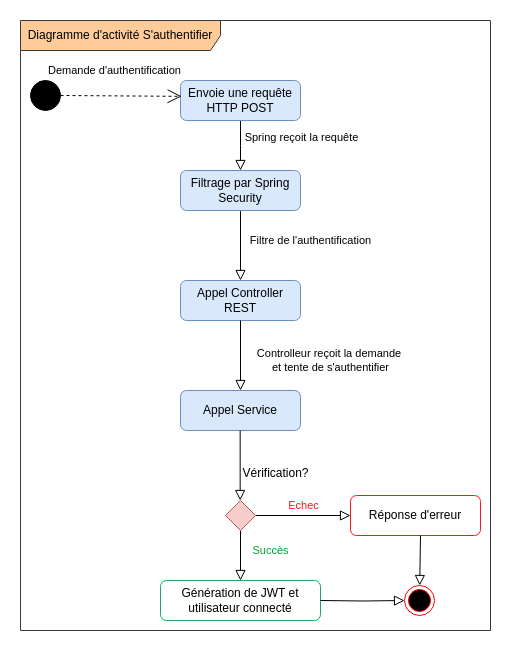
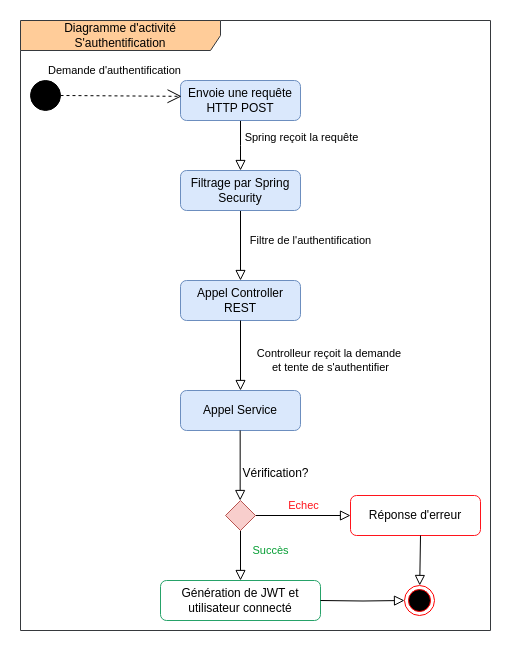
  <mxCell id="0" />
  <mxCell id="1" parent="0" />
  <mxCell id="2" value="" style="rounded=0;html=1;jettySize=auto;orthogonalLoop=1;fontSize=11;endArrow=block;endFill=0;endSize=8;strokeWidth=1;shadow=0;labelBackgroundColor=none;edgeStyle=orthogonalEdgeStyle;" parent="1" source="4" edge="1"><mxGeometry relative="1" as="geometry"><mxPoint x="240" y="170" as="targetPoint" /></mxGeometry></mxCell>
  <mxCell id="3" value="&lt;font style=&quot;font-size: 11px;&quot;&gt;Spring reçoit la requête&lt;/font&gt;" style="edgeLabel;html=1;align=center;verticalAlign=middle;resizable=0;points=[];" vertex="1" connectable="0" parent="2"><mxGeometry x="-0.366" y="-1" relative="1" as="geometry"><mxPoint x="61" as="offset" /></mxGeometry></mxCell>
  <mxCell id="4" value="Envoie une requête HTTP POST" style="rounded=1;whiteSpace=wrap;html=1;fontSize=12;glass=0;strokeWidth=1;shadow=0;fillColor=#dae8fc;strokeColor=#6c8ebf;" parent="1" vertex="1"><mxGeometry x="180" y="80" width="120" height="40" as="geometry" /></mxCell>
  <mxCell id="5" value="Filtre de l'authentification" style="rounded=0;html=1;jettySize=auto;orthogonalLoop=1;fontSize=11;endArrow=block;endFill=0;endSize=8;strokeWidth=1;shadow=0;labelBackgroundColor=none;exitX=0.5;exitY=1;exitDx=0;exitDy=0;" parent="1" source="6" edge="1"><mxGeometry x="-0.143" y="70" relative="1" as="geometry"><mxPoint as="offset" /><mxPoint x="240" y="250" as="sourcePoint" /><mxPoint x="240" y="280" as="targetPoint" /></mxGeometry></mxCell>
  <mxCell id="6" value="Filtrage par Spring Security" style="rounded=1;whiteSpace=wrap;html=1;fontSize=12;glass=0;strokeWidth=1;shadow=0;fillColor=#dae8fc;strokeColor=#6c8ebf;" parent="1" vertex="1"><mxGeometry x="180" y="170" width="120" height="40" as="geometry" /></mxCell>
  <mxCell id="7" value="&lt;font color=&quot;#069e34&quot;&gt;Succès&lt;/font&gt;" style="rounded=0;html=1;jettySize=auto;orthogonalLoop=1;fontSize=11;endArrow=block;endFill=0;endSize=8;strokeWidth=1;shadow=0;labelBackgroundColor=none;edgeStyle=orthogonalEdgeStyle;" parent="1" source="9" target="10" edge="1"><mxGeometry x="-0.2" y="30" relative="1" as="geometry"><mxPoint as="offset" /></mxGeometry></mxCell>
  <mxCell id="8" value="&lt;font color=&quot;#ff141c&quot;&gt;Echec&lt;/font&gt;" style="edgeStyle=orthogonalEdgeStyle;rounded=0;html=1;jettySize=auto;orthogonalLoop=1;fontSize=11;endArrow=block;endFill=0;endSize=8;strokeWidth=1;shadow=0;labelBackgroundColor=none;" parent="1" source="9" target="11" edge="1"><mxGeometry y="10" relative="1" as="geometry"><mxPoint as="offset" /></mxGeometry></mxCell>
  <mxCell id="9" value="" style="rhombus;whiteSpace=wrap;html=1;shadow=0;fontFamily=Helvetica;fontSize=12;align=center;strokeWidth=1;spacing=6;spacingTop=-4;fillColor=#f8cecc;strokeColor=#b85450;" parent="1" vertex="1"><mxGeometry x="225" y="500" width="30" height="30" as="geometry" /></mxCell>
  <mxCell id="10" value="Génération de JWT et utilisateur connecté" style="rounded=1;whiteSpace=wrap;html=1;fontSize=12;glass=0;strokeWidth=1;shadow=0;strokeColor=#26a269;" parent="1" vertex="1"><mxGeometry x="160" y="580" width="160" height="40" as="geometry" /></mxCell>
  <mxCell id="11" value="Réponse d'erreur" style="rounded=1;whiteSpace=wrap;html=1;fontSize=12;glass=0;strokeWidth=1;shadow=0;strokeColor=#ff141c;" parent="1" vertex="1"><mxGeometry x="350" y="495" width="130" height="40" as="geometry" /></mxCell>
  <mxCell id="12" value="" style="ellipse;fillColor=strokeColor;html=1;" vertex="1" parent="1"><mxGeometry x="30" y="80" width="30" height="30" as="geometry" /></mxCell>
  <mxCell id="13" value="&lt;font style=&quot;font-size: 11px;&quot;&gt;Demande d'authentification&lt;/font&gt;" style="endArrow=open;endSize=12;dashed=1;html=1;rounded=0;entryX=0.009;entryY=0.396;entryDx=0;entryDy=0;entryPerimeter=0;exitX=1;exitY=0.5;exitDx=0;exitDy=0;" edge="1" parent="1" source="12" target="4"><mxGeometry x="-0.104" y="25" width="160" relative="1" as="geometry"><mxPoint x="70" y="94.71" as="sourcePoint" /><mxPoint x="140" y="95" as="targetPoint" /><mxPoint as="offset" /></mxGeometry></mxCell>
  <mxCell id="14" value="Appel Controller REST" style="rounded=1;whiteSpace=wrap;html=1;fontSize=12;glass=0;strokeWidth=1;shadow=0;fillColor=#dae8fc;strokeColor=#6c8ebf;" vertex="1" parent="1"><mxGeometry x="180" y="280" width="120" height="40" as="geometry" /></mxCell>
  <mxCell id="15" value="&lt;div style=&quot;&quot;&gt;&lt;font style=&quot;font-size: 11px;&quot;&gt;Controlleur reçoit la demande&amp;nbsp;&lt;/font&gt;&lt;/div&gt;&lt;div style=&quot;&quot;&gt;&lt;font style=&quot;font-size: 11px;&quot;&gt;et tente de s'authentifier&lt;/font&gt;&lt;/div&gt;" style="rounded=0;html=1;jettySize=auto;orthogonalLoop=1;fontSize=11;endArrow=block;endFill=0;endSize=8;strokeWidth=1;shadow=0;labelBackgroundColor=none;edgeStyle=orthogonalEdgeStyle;exitX=0.5;exitY=1;exitDx=0;exitDy=0;" edge="1" parent="1"><mxGeometry x="0.143" y="90" relative="1" as="geometry"><mxPoint as="offset" /><mxPoint x="240" y="320" as="sourcePoint" /><mxPoint x="240" y="390" as="targetPoint" /></mxGeometry></mxCell>
  <mxCell id="16" value="Appel Service" style="rounded=1;whiteSpace=wrap;html=1;fontSize=12;glass=0;strokeWidth=1;shadow=0;fillColor=#dae8fc;strokeColor=#6c8ebf;" vertex="1" parent="1"><mxGeometry x="180" y="390" width="120" height="40" as="geometry" /></mxCell>
  <mxCell id="17" value="" style="rounded=0;html=1;jettySize=auto;orthogonalLoop=1;fontSize=11;endArrow=block;endFill=0;endSize=8;strokeWidth=1;shadow=0;labelBackgroundColor=none;edgeStyle=orthogonalEdgeStyle;exitX=0.5;exitY=1;exitDx=0;exitDy=0;" edge="1" parent="1"><mxGeometry y="20" relative="1" as="geometry"><mxPoint as="offset" /><mxPoint x="239.66" y="430" as="sourcePoint" /><mxPoint x="239.66" y="500" as="targetPoint" /></mxGeometry></mxCell>
  <mxCell id="18" value="" style="edgeStyle=orthogonalEdgeStyle;rounded=0;html=1;jettySize=auto;orthogonalLoop=1;fontSize=11;endArrow=block;endFill=0;endSize=8;strokeWidth=1;shadow=0;labelBackgroundColor=none;entryX=0;entryY=0.5;entryDx=0;entryDy=0;" edge="1" parent="1" target="20"><mxGeometry y="10" relative="1" as="geometry"><mxPoint as="offset" /><mxPoint x="320" y="600" as="sourcePoint" /><mxPoint x="395" y="599.5" as="targetPoint" /></mxGeometry></mxCell>
  <mxCell id="19" value="" style="rounded=0;html=1;jettySize=auto;orthogonalLoop=1;fontSize=11;endArrow=block;endFill=0;endSize=8;strokeWidth=1;shadow=0;labelBackgroundColor=none;" edge="1" parent="1" target="20"><mxGeometry x="0.32" y="20" relative="1" as="geometry"><mxPoint as="offset" /><mxPoint x="420" y="535" as="sourcePoint" /><mxPoint x="420" y="585" as="targetPoint" /></mxGeometry></mxCell>
  <mxCell id="20" value="" style="ellipse;html=1;shape=endState;fillColor=#000000;strokeColor=#ff0000;" vertex="1" parent="1"><mxGeometry x="404" y="585" width="30" height="30" as="geometry" /></mxCell>
  <mxCell id="21" value="Vérification?" style="text;html=1;align=center;verticalAlign=middle;resizable=0;points=[];autosize=1;strokeColor=none;fillColor=none;" vertex="1" parent="1"><mxGeometry x="230" y="458" width="90" height="30" as="geometry" /></mxCell>
- <mxCell id="22" value="Diagramme d'activité S'authentifier" style="shape=umlFrame;whiteSpace=wrap;html=1;pointerEvents=0;width=200;height=30;fillColor=#ffcc99;strokeColor=#36393d;" vertex="1" parent="1"><mxGeometry y="20" width="470" height="610" as="geometry" x="20" /></mxCell>
+ <mxCell id="22" value="Diagramme d'activité S'authentification" style="shape=umlFrame;whiteSpace=wrap;html=1;pointerEvents=0;width=200;height=30;fillColor=#ffcc99;strokeColor=#36393d;" vertex="1" parent="1"><mxGeometry y="20" width="470" height="610" as="geometry" x="20" /></mxCell>
